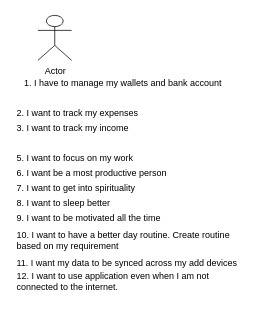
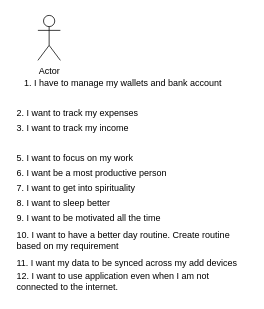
  <mxCell id="0" />
  <mxCell id="1" parent="0" />
- <mxCell id="2" value="Actor" style="shape=umlActor;verticalLabelPosition=bottom;verticalAlign=top;html=1;outlineConnect=0;" vertex="1" parent="1"><mxGeometry x="50" y="20" width="45" height="60" as="geometry" /></mxCell>
+ <mxCell id="2" value="Actor" style="shape=umlActor;verticalLabelPosition=bottom;verticalAlign=top;html=1;outlineConnect=0;" vertex="1" parent="1"><mxGeometry x="50" y="20" width="30" height="60" as="geometry" /></mxCell>
  <mxCell id="3" value="1. I have to manage my wallets and bank account" style="text;html=1;strokeColor=none;fillColor=none;align=left;verticalAlign=middle;whiteSpace=wrap;rounded=0;" vertex="1" parent="1"><mxGeometry x="30" y="100" width="300" height="20" as="geometry" /></mxCell>
  <mxCell id="4" value="2. I want to track my expenses" style="text;html=1;strokeColor=none;fillColor=none;align=left;verticalAlign=middle;whiteSpace=wrap;rounded=0;" vertex="1" parent="1"><mxGeometry x="20" y="140" width="300" height="20" as="geometry" /></mxCell>
  <mxCell id="5" value="3. I want to track my income" style="text;html=1;strokeColor=none;fillColor=none;align=left;verticalAlign=middle;whiteSpace=wrap;rounded=0;" vertex="1" parent="1"><mxGeometry x="20" y="160" width="300" height="20" as="geometry" /></mxCell>
  <mxCell id="6" value="5. I want to focus on my work" style="text;html=1;strokeColor=none;fillColor=none;align=left;verticalAlign=middle;whiteSpace=wrap;rounded=0;" vertex="1" parent="1"><mxGeometry x="20" y="200" width="300" height="20" as="geometry" /></mxCell>
  <mxCell id="7" value="6. I want be a most productive person" style="text;html=1;strokeColor=none;fillColor=none;align=left;verticalAlign=middle;whiteSpace=wrap;rounded=0;" vertex="1" parent="1"><mxGeometry x="20" y="220" width="300" height="20" as="geometry" /></mxCell>
  <mxCell id="8" value="7. I want to get into spirituality" style="text;html=1;strokeColor=none;fillColor=none;align=left;verticalAlign=middle;whiteSpace=wrap;rounded=0;" vertex="1" parent="1"><mxGeometry x="20" y="240" width="300" height="20" as="geometry" /></mxCell>
  <mxCell id="9" value="8. I want to sleep better" style="text;html=1;strokeColor=none;fillColor=none;align=left;verticalAlign=middle;whiteSpace=wrap;rounded=0;" vertex="1" parent="1"><mxGeometry x="20" y="260" width="300" height="20" as="geometry" /></mxCell>
  <mxCell id="10" value="9. I want to be motivated all the time" style="text;html=1;strokeColor=none;fillColor=none;align=left;verticalAlign=middle;whiteSpace=wrap;rounded=0;" vertex="1" parent="1"><mxGeometry x="20" y="280" width="300" height="20" as="geometry" /></mxCell>
  <mxCell id="11" value="10. I want to have a better day routine. Create routine based on my requirement" style="text;html=1;strokeColor=none;fillColor=none;align=left;verticalAlign=middle;whiteSpace=wrap;rounded=0;" vertex="1" parent="1"><mxGeometry x="20" y="310" width="300" height="20" as="geometry" /></mxCell>
  <mxCell id="12" value="11. I want my data to be synced across my add devices" style="text;html=1;strokeColor=none;fillColor=none;align=left;verticalAlign=middle;whiteSpace=wrap;rounded=0;" vertex="1" parent="1"><mxGeometry x="20" y="340" width="300" height="20" as="geometry" /></mxCell>
  <mxCell id="13" value="12. I want to use application even when I am not connected to the internet." style="text;html=1;strokeColor=none;fillColor=none;align=left;verticalAlign=middle;whiteSpace=wrap;rounded=0;" vertex="1" parent="1"><mxGeometry x="20" y="360" width="300" height="30" as="geometry" /></mxCell>
